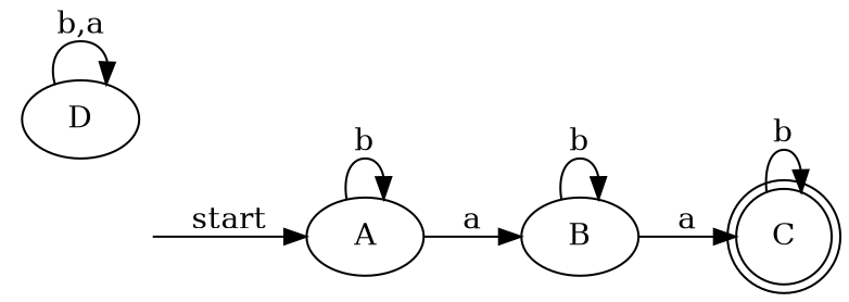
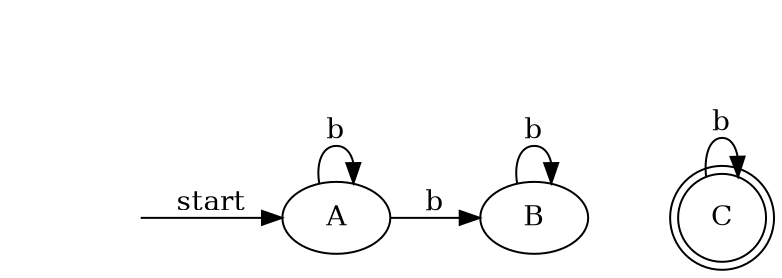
  digraph {
    rankdir=LR
    start [style=invisible]
    A
    B
    C [shape=doublecircle]
-   D
    start -> A [label=start]
    A -> A [label=b]
-   A -> B [label=a]
+   A -> B [label=b]
    B -> B [label=b]
-   B -> C [label=a]
    C -> C [label=b]
-   D -> D [label="b,a"]
  }
